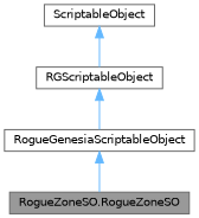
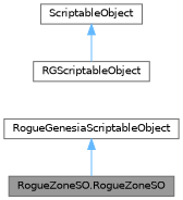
  digraph {
    node [color=gray40 fillcolor=white fontname=Helvetica fontsize=10 shape=box style=filled]
    edge [color=steelblue1 dir=back fontname=Helvetica fontsize=10 labelfontname=Helvetica labelfontsize=10 style=solid]
    n1 [fillcolor=grey60 fontcolor=black height=0.2 label="RogueZoneSO.RogueZoneSO" width=0.4]
    n2 [height=0.2 label=RogueGenesiaScriptableObject width=0.4]
    n3 [height=0.2 label=RGScriptableObject width=0.4]
    n4 [height=0.2 label=ScriptableObject width=0.4]
    n2 -> n1
-   n3 -> n2
    n4 -> n3
  }
